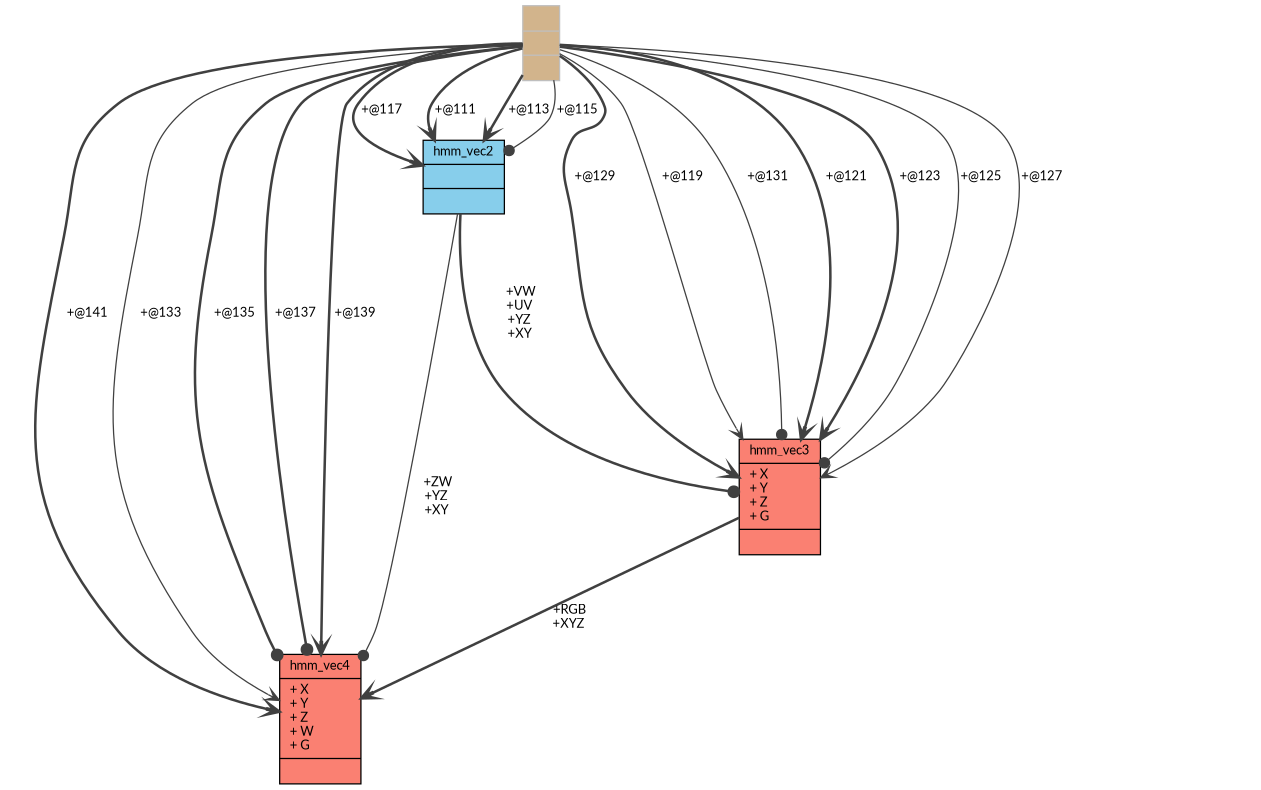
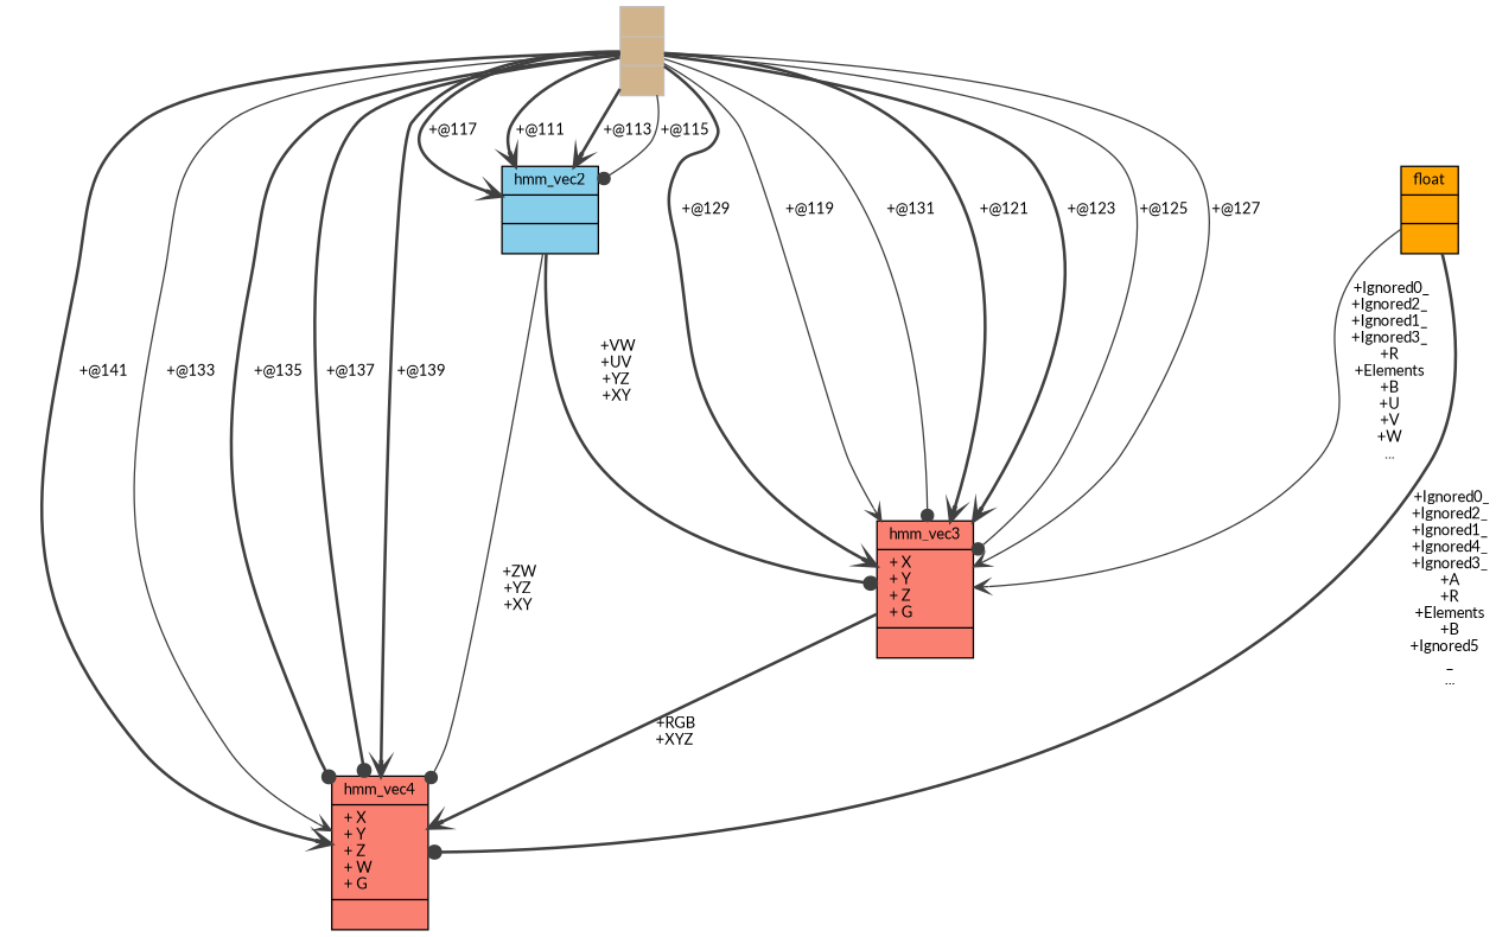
  digraph {
    fontname=Lato
    node [color=black fillcolor=salmon fontname=Lato fontsize=10 shape=record style=filled]
    edge [arrowhead=vee color=grey25 fontname=Lato fontsize=10 labelfontname=Helvetica labelfontsize=10 style=bold]
    n1 [fontcolor=black height=0.2 label="{hmm_vec4\n|+ X\l+ Y\l+ Z\l+ W\l+ G\l|}" width=0.4]
    n2 [fillcolor=skyblue height=0.2 label="{hmm_vec2\n||}" width=0.4]
    n3 [height=0.2 label="{hmm_vec3\n|+ X\l+ Y\l+ Z\l+ G\l|}" width=0.4]
    n4 [color=grey75 fillcolor=tan height=0.2 label="{\n||}" width=0.4]
+   n5 [fillcolor=orange height=0.2 label="{float\n||}" width=0.4]
    n2 -> n1 [arrowhead=dot label=" +ZW\n+YZ\n+XY" style=solid]
    n2 -> n3 [arrowhead=dot label=" +VW\n+UV\n+YZ\n+XY"]
    n3 -> n1 [label=" +RGB\n+XYZ"]
    n4 -> n1 [label=" +@141"]
    n4 -> n1 [label=" +@133" style=solid]
    n4 -> n1 [arrowhead=dot label=" +@135"]
    n4 -> n1 [arrowhead=dot label=" +@137"]
    n4 -> n1 [label=" +@139"]
    n4 -> n2 [label=" +@117"]
    n4 -> n2 [label=" +@111"]
    n4 -> n2 [label=" +@113"]
    n4 -> n2 [arrowhead=dot label=" +@115" style=solid]
    n4 -> n3 [label=" +@129"]
    n4 -> n3 [label=" +@119" style=solid]
    n4 -> n3 [arrowhead=dot label=" +@131" style=solid]
    n4 -> n3 [label=" +@121"]
    n4 -> n3 [label=" +@123"]
    n4 -> n3 [arrowhead=dot label=" +@125" style=solid]
    n4 -> n3 [label=" +@127" style=solid]
+   n5 -> n1 [arrowhead=dot label=" +Ignored0_\n+Ignored2_\n+Ignored1_\n+Ignored4_\n+Ignored3_\n+A\n+R\n+Elements\n+B\n+Ignored5\l_\n..."]
+   n5 -> n3 [label=" +Ignored0_\n+Ignored2_\n+Ignored1_\n+Ignored3_\n+R\n+Elements\n+B\n+U\n+V\n+W\n..." style=solid]
  }
